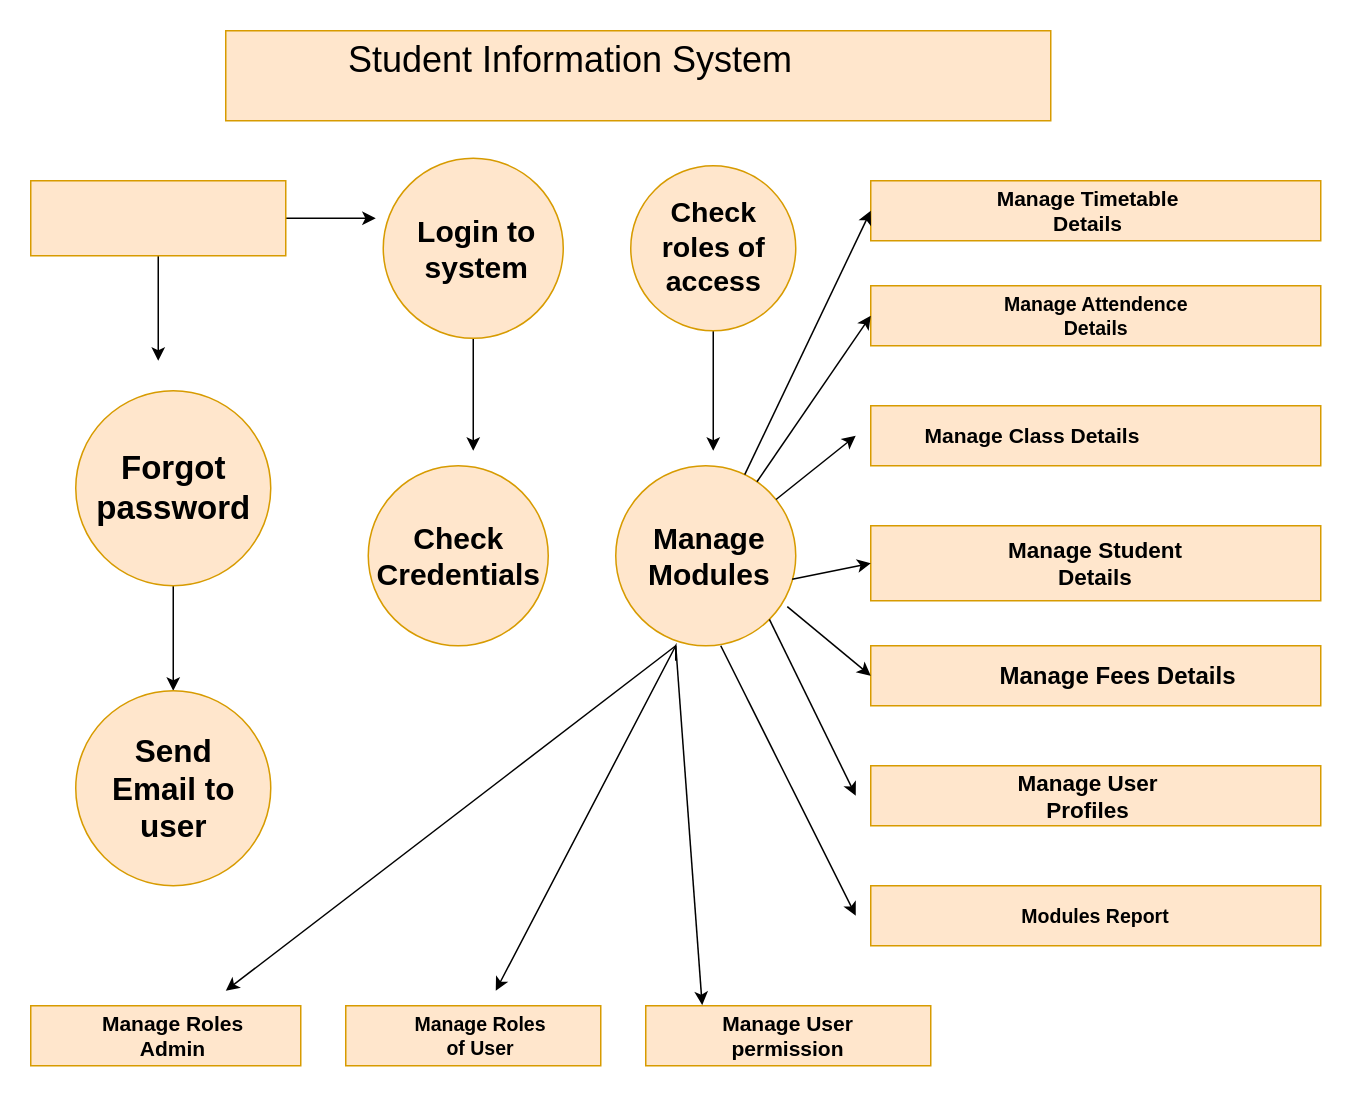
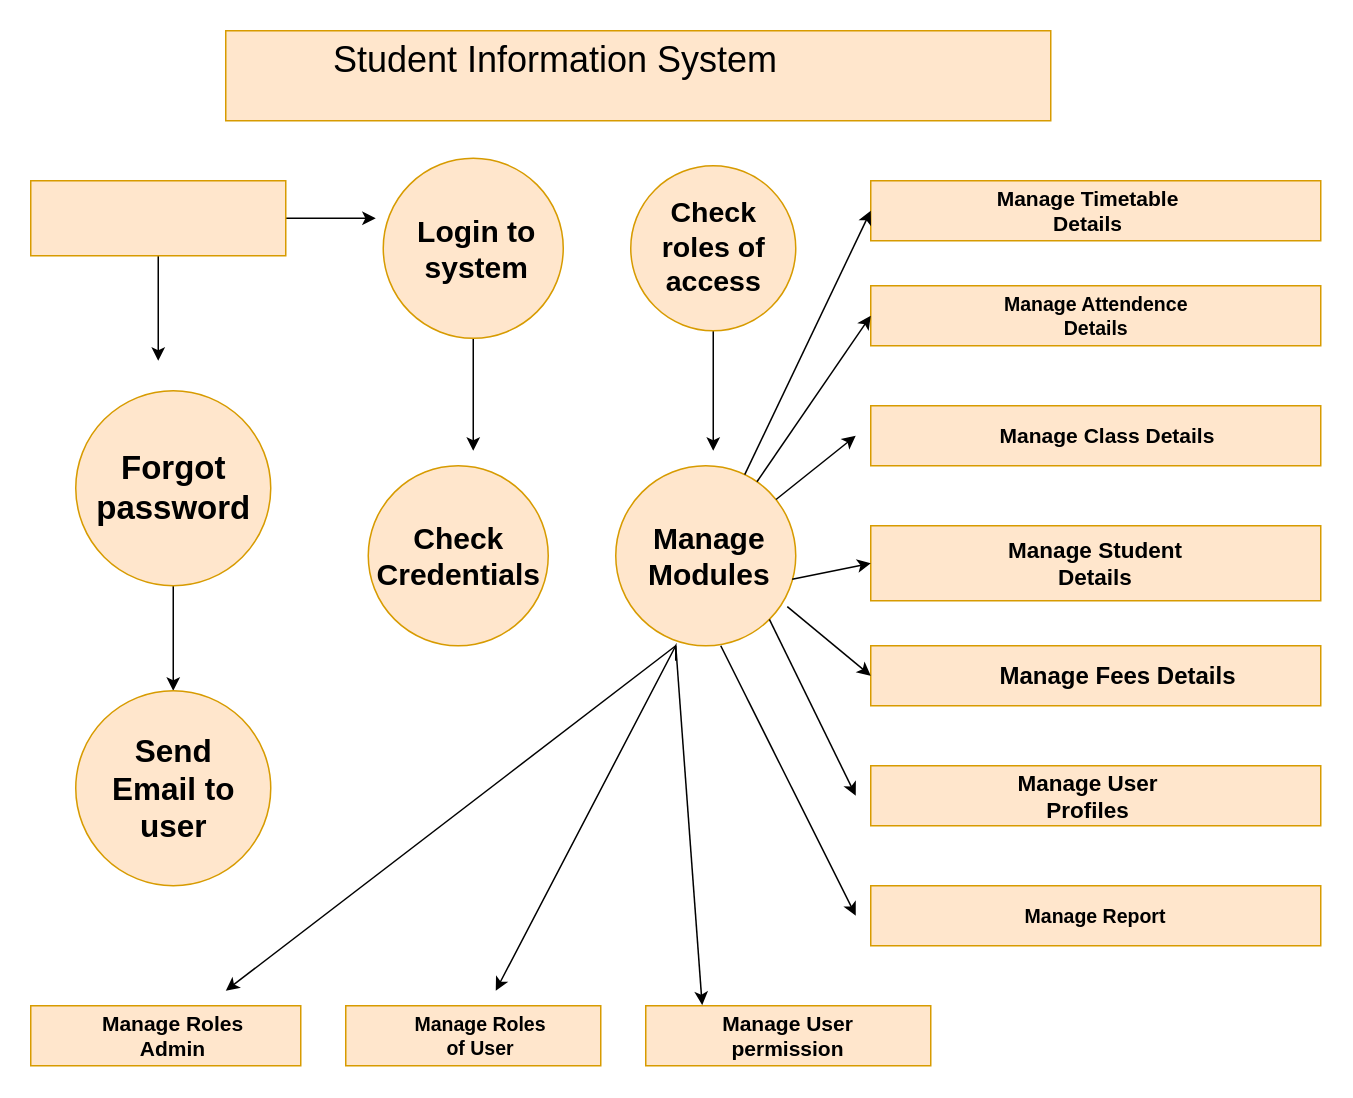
  <mxCell id="0" />
  <mxCell id="1" parent="0" />
  <mxCell id="2" value="" style="rounded=0;whiteSpace=wrap;html=1;fillColor=#ffe6cc;strokeColor=#d79b00;" parent="1" vertex="1"><mxGeometry x="150" y="20" width="550" height="60" as="geometry" /></mxCell>
- <mxCell id="3" value="Student Information System" style="text;html=1;align=center;verticalAlign=middle;whiteSpace=wrap;rounded=0;fontSize=24;" parent="1" vertex="1"><mxGeometry x="210" y="25" width="340" height="30" as="geometry" /></mxCell>
+ <mxCell id="3" value="Student Information System" style="text;html=1;align=center;verticalAlign=middle;whiteSpace=wrap;rounded=0;fontSize=24;" parent="1" vertex="1"><mxGeometry x="200" y="25" width="340" height="30" as="geometry" /></mxCell>
  <mxCell id="4" style="edgeStyle=orthogonalEdgeStyle;rounded=0;orthogonalLoop=1;jettySize=auto;html=1;exitX=1;exitY=0.5;exitDx=0;exitDy=0;" parent="1" source="6" edge="1"><mxGeometry relative="1" as="geometry"><mxPoint x="250" y="145" as="targetPoint" /></mxGeometry></mxCell>
  <mxCell id="5" style="edgeStyle=orthogonalEdgeStyle;rounded=0;orthogonalLoop=1;jettySize=auto;html=1;exitX=0.5;exitY=1;exitDx=0;exitDy=0;" parent="1" source="6" edge="1"><mxGeometry relative="1" as="geometry"><mxPoint x="105" y="240" as="targetPoint" /></mxGeometry></mxCell>
  <mxCell id="6" value="" style="rounded=0;whiteSpace=wrap;html=1;fillColor=#ffe6cc;strokeColor=#d79b00;" parent="1" vertex="1"><mxGeometry x="20" y="120" width="170" height="50" as="geometry" /></mxCell>
  <mxCell id="7" value="" style="ellipse;whiteSpace=wrap;html=1;aspect=fixed;fillColor=#ffe6cc;strokeColor=#d79b00;" parent="1" vertex="1"><mxGeometry x="245" y="310" width="120" height="120" as="geometry" /></mxCell>
  <mxCell id="8" style="edgeStyle=orthogonalEdgeStyle;rounded=0;orthogonalLoop=1;jettySize=auto;html=1;exitX=0.5;exitY=1;exitDx=0;exitDy=0;" parent="1" source="9" edge="1"><mxGeometry relative="1" as="geometry"><mxPoint x="475" y="300" as="targetPoint" /></mxGeometry></mxCell>
  <mxCell id="9" value="" style="ellipse;whiteSpace=wrap;html=1;aspect=fixed;fillColor=#ffe6cc;strokeColor=#d79b00;" parent="1" vertex="1"><mxGeometry x="420" y="110" width="110" height="110" as="geometry" /></mxCell>
  <mxCell id="10" value="" style="ellipse;whiteSpace=wrap;html=1;aspect=fixed;fillColor=#ffe6cc;strokeColor=#d79b00;" parent="1" vertex="1"><mxGeometry x="410" y="310" width="120" height="120" as="geometry" /></mxCell>
  <mxCell id="11" style="edgeStyle=orthogonalEdgeStyle;rounded=0;orthogonalLoop=1;jettySize=auto;html=1;" parent="1" source="12" edge="1"><mxGeometry relative="1" as="geometry"><mxPoint x="315" y="300" as="targetPoint" /></mxGeometry></mxCell>
  <mxCell id="12" value="" style="ellipse;whiteSpace=wrap;html=1;aspect=fixed;fillColor=#ffe6cc;strokeColor=#d79b00;" parent="1" vertex="1"><mxGeometry x="255" y="105" width="120" height="120" as="geometry" /></mxCell>
  <mxCell id="13" value="" style="edgeStyle=orthogonalEdgeStyle;rounded=0;orthogonalLoop=1;jettySize=auto;html=1;" parent="1" source="14" target="15" edge="1"><mxGeometry relative="1" as="geometry" /></mxCell>
  <mxCell id="14" value="" style="ellipse;whiteSpace=wrap;html=1;aspect=fixed;fillColor=#ffe6cc;strokeColor=#d79b00;" parent="1" vertex="1"><mxGeometry x="50" y="260" width="130" height="130" as="geometry" /></mxCell>
  <mxCell id="15" value="" style="ellipse;whiteSpace=wrap;html=1;aspect=fixed;fillColor=#ffe6cc;strokeColor=#d79b00;" parent="1" vertex="1"><mxGeometry x="50" y="460" width="130" height="130" as="geometry" /></mxCell>
  <mxCell id="16" value="" style="rounded=0;whiteSpace=wrap;html=1;fillColor=#ffe6cc;strokeColor=#d79b00;" parent="1" vertex="1"><mxGeometry x="20" y="670" width="180" height="40" as="geometry" /></mxCell>
  <mxCell id="17" value="" style="rounded=0;whiteSpace=wrap;html=1;fillColor=#ffe6cc;strokeColor=#d79b00;" parent="1" vertex="1"><mxGeometry x="230" y="670" width="170" height="40" as="geometry" /></mxCell>
  <mxCell id="18" value="" style="rounded=0;whiteSpace=wrap;html=1;fillColor=#ffe6cc;strokeColor=#d79b00;" parent="1" vertex="1"><mxGeometry x="430" y="670" width="190" height="40" as="geometry" /></mxCell>
  <mxCell id="19" value="" style="rounded=0;whiteSpace=wrap;html=1;fillColor=#ffe6cc;strokeColor=#d79b00;" parent="1" vertex="1"><mxGeometry x="580" y="590" width="300" height="40" as="geometry" /></mxCell>
  <mxCell id="20" value="" style="rounded=0;whiteSpace=wrap;html=1;fillColor=#ffe6cc;strokeColor=#d79b00;" parent="1" vertex="1"><mxGeometry x="580" y="510" width="300" height="40" as="geometry" /></mxCell>
  <mxCell id="21" value="" style="rounded=0;whiteSpace=wrap;html=1;fillColor=#ffe6cc;strokeColor=#d79b00;" parent="1" vertex="1"><mxGeometry x="580" y="430" width="300" height="40" as="geometry" /></mxCell>
  <mxCell id="22" value="" style="rounded=0;whiteSpace=wrap;html=1;fillColor=#ffe6cc;strokeColor=#d79b00;" parent="1" vertex="1"><mxGeometry x="580" y="350" width="300" height="50" as="geometry" /></mxCell>
  <mxCell id="23" value="" style="rounded=0;whiteSpace=wrap;html=1;fillColor=#ffe6cc;strokeColor=#d79b00;" parent="1" vertex="1"><mxGeometry x="580" y="270" width="300" height="40" as="geometry" /></mxCell>
  <mxCell id="24" value="" style="rounded=0;whiteSpace=wrap;html=1;fillColor=#ffe6cc;strokeColor=#d79b00;" parent="1" vertex="1"><mxGeometry x="580" y="190" width="300" height="40" as="geometry" /></mxCell>
  <mxCell id="25" value="" style="rounded=0;whiteSpace=wrap;html=1;fillColor=#ffe6cc;strokeColor=#d79b00;" parent="1" vertex="1"><mxGeometry x="580" y="120" width="300" height="40" as="geometry" /></mxCell>
  <mxCell id="26" value="" style="endArrow=classic;html=1;rounded=0;" parent="1" edge="1"><mxGeometry width="50" height="50" relative="1" as="geometry"><mxPoint x="450" y="430" as="sourcePoint" /><mxPoint x="150" y="660" as="targetPoint" /><Array as="points"><mxPoint x="450" y="430" /></Array></mxGeometry></mxCell>
  <mxCell id="27" value="" style="endArrow=classic;html=1;rounded=0;" parent="1" edge="1"><mxGeometry width="50" height="50" relative="1" as="geometry"><mxPoint x="450" y="440" as="sourcePoint" /><mxPoint x="330" y="660" as="targetPoint" /><Array as="points"><mxPoint x="450" y="430" /></Array></mxGeometry></mxCell>
  <mxCell id="28" value="" style="endArrow=classic;html=1;rounded=0;entryX=0.198;entryY=-0.01;entryDx=0;entryDy=0;entryPerimeter=0;" parent="1" target="18" edge="1"><mxGeometry width="50" height="50" relative="1" as="geometry"><mxPoint x="450" y="430" as="sourcePoint" /><mxPoint x="490" y="580" as="targetPoint" /><Array as="points"><mxPoint x="450" y="430" /></Array></mxGeometry></mxCell>
  <mxCell id="29" value="" style="endArrow=classic;html=1;rounded=0;" parent="1" edge="1"><mxGeometry width="50" height="50" relative="1" as="geometry"><mxPoint x="480" y="430" as="sourcePoint" /><mxPoint x="570" y="610" as="targetPoint" /><Array as="points"><mxPoint x="480" y="430" /></Array></mxGeometry></mxCell>
  <mxCell id="30" value="" style="endArrow=classic;html=1;rounded=0;exitX=1;exitY=1;exitDx=0;exitDy=0;" parent="1" source="10" edge="1"><mxGeometry width="50" height="50" relative="1" as="geometry"><mxPoint x="480" y="480" as="sourcePoint" /><mxPoint x="570" y="530" as="targetPoint" /></mxGeometry></mxCell>
  <mxCell id="31" value="" style="endArrow=classic;html=1;rounded=0;entryX=0;entryY=0.5;entryDx=0;entryDy=0;exitX=0.953;exitY=0.783;exitDx=0;exitDy=0;exitPerimeter=0;" parent="1" source="10" target="21" edge="1"><mxGeometry width="50" height="50" relative="1" as="geometry"><mxPoint x="480" y="480" as="sourcePoint" /><mxPoint x="530" y="430" as="targetPoint" /></mxGeometry></mxCell>
  <mxCell id="32" value="" style="endArrow=classic;html=1;rounded=0;entryX=0;entryY=0.5;entryDx=0;entryDy=0;exitX=0.98;exitY=0.63;exitDx=0;exitDy=0;exitPerimeter=0;" parent="1" source="10" target="22" edge="1"><mxGeometry width="50" height="50" relative="1" as="geometry"><mxPoint x="480" y="480" as="sourcePoint" /><mxPoint x="530" y="430" as="targetPoint" /><Array as="points" /></mxGeometry></mxCell>
  <mxCell id="33" value="" style="endArrow=classic;html=1;rounded=0;" parent="1" source="10" edge="1"><mxGeometry width="50" height="50" relative="1" as="geometry"><mxPoint x="480" y="220" as="sourcePoint" /><mxPoint x="570" y="290" as="targetPoint" /></mxGeometry></mxCell>
  <mxCell id="34" value="" style="endArrow=classic;html=1;rounded=0;entryX=0;entryY=0.5;entryDx=0;entryDy=0;" parent="1" source="10" target="24" edge="1"><mxGeometry width="50" height="50" relative="1" as="geometry"><mxPoint x="480" y="220" as="sourcePoint" /><mxPoint x="530" y="170" as="targetPoint" /></mxGeometry></mxCell>
  <mxCell id="35" value="" style="endArrow=classic;html=1;rounded=0;entryX=0;entryY=0.5;entryDx=0;entryDy=0;" parent="1" source="10" target="25" edge="1"><mxGeometry width="50" height="50" relative="1" as="geometry"><mxPoint x="480" y="220" as="sourcePoint" /><mxPoint x="530" y="170" as="targetPoint" /></mxGeometry></mxCell>
- <mxCell id="36" value="Modules Report" style="text;html=1;align=center;verticalAlign=middle;whiteSpace=wrap;rounded=0;fontSize=13;fontStyle=1" vertex="1" parent="1"><mxGeometry x="651.25" y="595" width="157.5" height="30" as="geometry" /></mxCell>
+ <mxCell id="36" value="Manage Report" style="text;html=1;align=center;verticalAlign=middle;whiteSpace=wrap;rounded=0;fontSize=13;fontStyle=1" vertex="1" parent="1"><mxGeometry x="651.25" y="595" width="157.5" height="30" as="geometry" /></mxCell>
  <mxCell id="37" value="Check Credentials" style="text;html=1;align=center;verticalAlign=middle;whiteSpace=wrap;rounded=0;fontStyle=1;fontSize=20;" vertex="1" parent="1"><mxGeometry x="267.5" y="355" width="75" height="30" as="geometry" /></mxCell>
  <mxCell id="38" value="Send Email to user" style="text;html=1;align=center;verticalAlign=middle;whiteSpace=wrap;rounded=0;fontStyle=1;fontSize=21;" vertex="1" parent="1"><mxGeometry x="68.75" y="510" width="92.5" height="30" as="geometry" /></mxCell>
  <mxCell id="39" value="Forgot password" style="text;html=1;align=center;verticalAlign=middle;whiteSpace=wrap;rounded=0;fontStyle=1;fontSize=22;" vertex="1" parent="1"><mxGeometry x="72.5" y="310" width="85" height="30" as="geometry" /></mxCell>
  <mxCell id="40" value="Check roles of access" style="text;html=1;align=center;verticalAlign=middle;whiteSpace=wrap;rounded=0;fontStyle=1;fontSize=19;" vertex="1" parent="1"><mxGeometry x="437.5" y="150" width="75" height="30" as="geometry" /></mxCell>
  <mxCell id="41" value="Login to system" style="text;html=1;align=center;verticalAlign=middle;whiteSpace=wrap;rounded=0;fontStyle=1;fontSize=20;" vertex="1" parent="1"><mxGeometry x="275" y="150" width="85" height="30" as="geometry" /></mxCell>
  <mxCell id="42" value="Manage User Profiles" style="text;html=1;align=center;verticalAlign=middle;whiteSpace=wrap;rounded=0;fontSize=15;fontStyle=1" vertex="1" parent="1"><mxGeometry x="660" y="515" width="130" height="30" as="geometry" /></mxCell>
  <mxCell id="43" value="Manage Fees Details" style="text;html=1;align=center;verticalAlign=middle;whiteSpace=wrap;rounded=0;fontSize=16;fontStyle=1" vertex="1" parent="1"><mxGeometry x="630" y="435" width="230" height="30" as="geometry" /></mxCell>
  <mxCell id="44" value="Manage Student Details" style="text;html=1;align=center;verticalAlign=middle;whiteSpace=wrap;rounded=0;fontSize=15;fontStyle=1" vertex="1" parent="1"><mxGeometry x="660" y="360" width="140" height="30" as="geometry" /></mxCell>
- <mxCell id="45" value="Manage Class Details" style="text;html=1;align=center;verticalAlign=middle;whiteSpace=wrap;rounded=0;fontStyle=1;fontSize=14;" vertex="1" parent="1"><mxGeometry x="597.5" y="275" width="180" height="30" as="geometry" /></mxCell>
+ <mxCell id="45" value="Manage Class Details" style="text;html=1;align=center;verticalAlign=middle;whiteSpace=wrap;rounded=0;fontStyle=1;fontSize=14;" vertex="1" parent="1"><mxGeometry x="647.5" y="275" width="180" height="30" as="geometry" /></mxCell>
  <mxCell id="46" value="Manage Attendence Details" style="text;html=1;align=center;verticalAlign=middle;whiteSpace=wrap;rounded=0;fontStyle=1;fontSize=13;" vertex="1" parent="1"><mxGeometry x="647.5" y="195" width="165" height="30" as="geometry" /></mxCell>
  <mxCell id="47" value="Manage Timetable Details" style="text;html=1;align=center;verticalAlign=middle;whiteSpace=wrap;rounded=0;fontStyle=1;fontSize=14;" vertex="1" parent="1"><mxGeometry x="660" y="125" width="130" height="30" as="geometry" /></mxCell>
  <mxCell id="48" value="Manage Roles Admin" style="text;html=1;align=center;verticalAlign=middle;whiteSpace=wrap;rounded=0;fontStyle=1;fontSize=14;" vertex="1" parent="1"><mxGeometry x="65" y="675" width="100" height="30" as="geometry" /></mxCell>
  <mxCell id="49" value="Manage Roles of User" style="text;html=1;align=center;verticalAlign=middle;whiteSpace=wrap;rounded=0;fontSize=13;fontStyle=1" vertex="1" parent="1"><mxGeometry x="275" y="675" width="90" height="30" as="geometry" /></mxCell>
  <mxCell id="50" value="Manage User permission" style="text;html=1;align=center;verticalAlign=middle;whiteSpace=wrap;rounded=0;fontStyle=1;fontSize=14;" vertex="1" parent="1"><mxGeometry x="480" y="675" width="90" height="30" as="geometry" /></mxCell>
  <mxCell id="51" value="Manage Modules" style="text;html=1;align=center;verticalAlign=middle;whiteSpace=wrap;rounded=0;fontStyle=1;fontSize=20;" vertex="1" parent="1"><mxGeometry x="430" y="355" width="85" height="30" as="geometry" /></mxCell>
